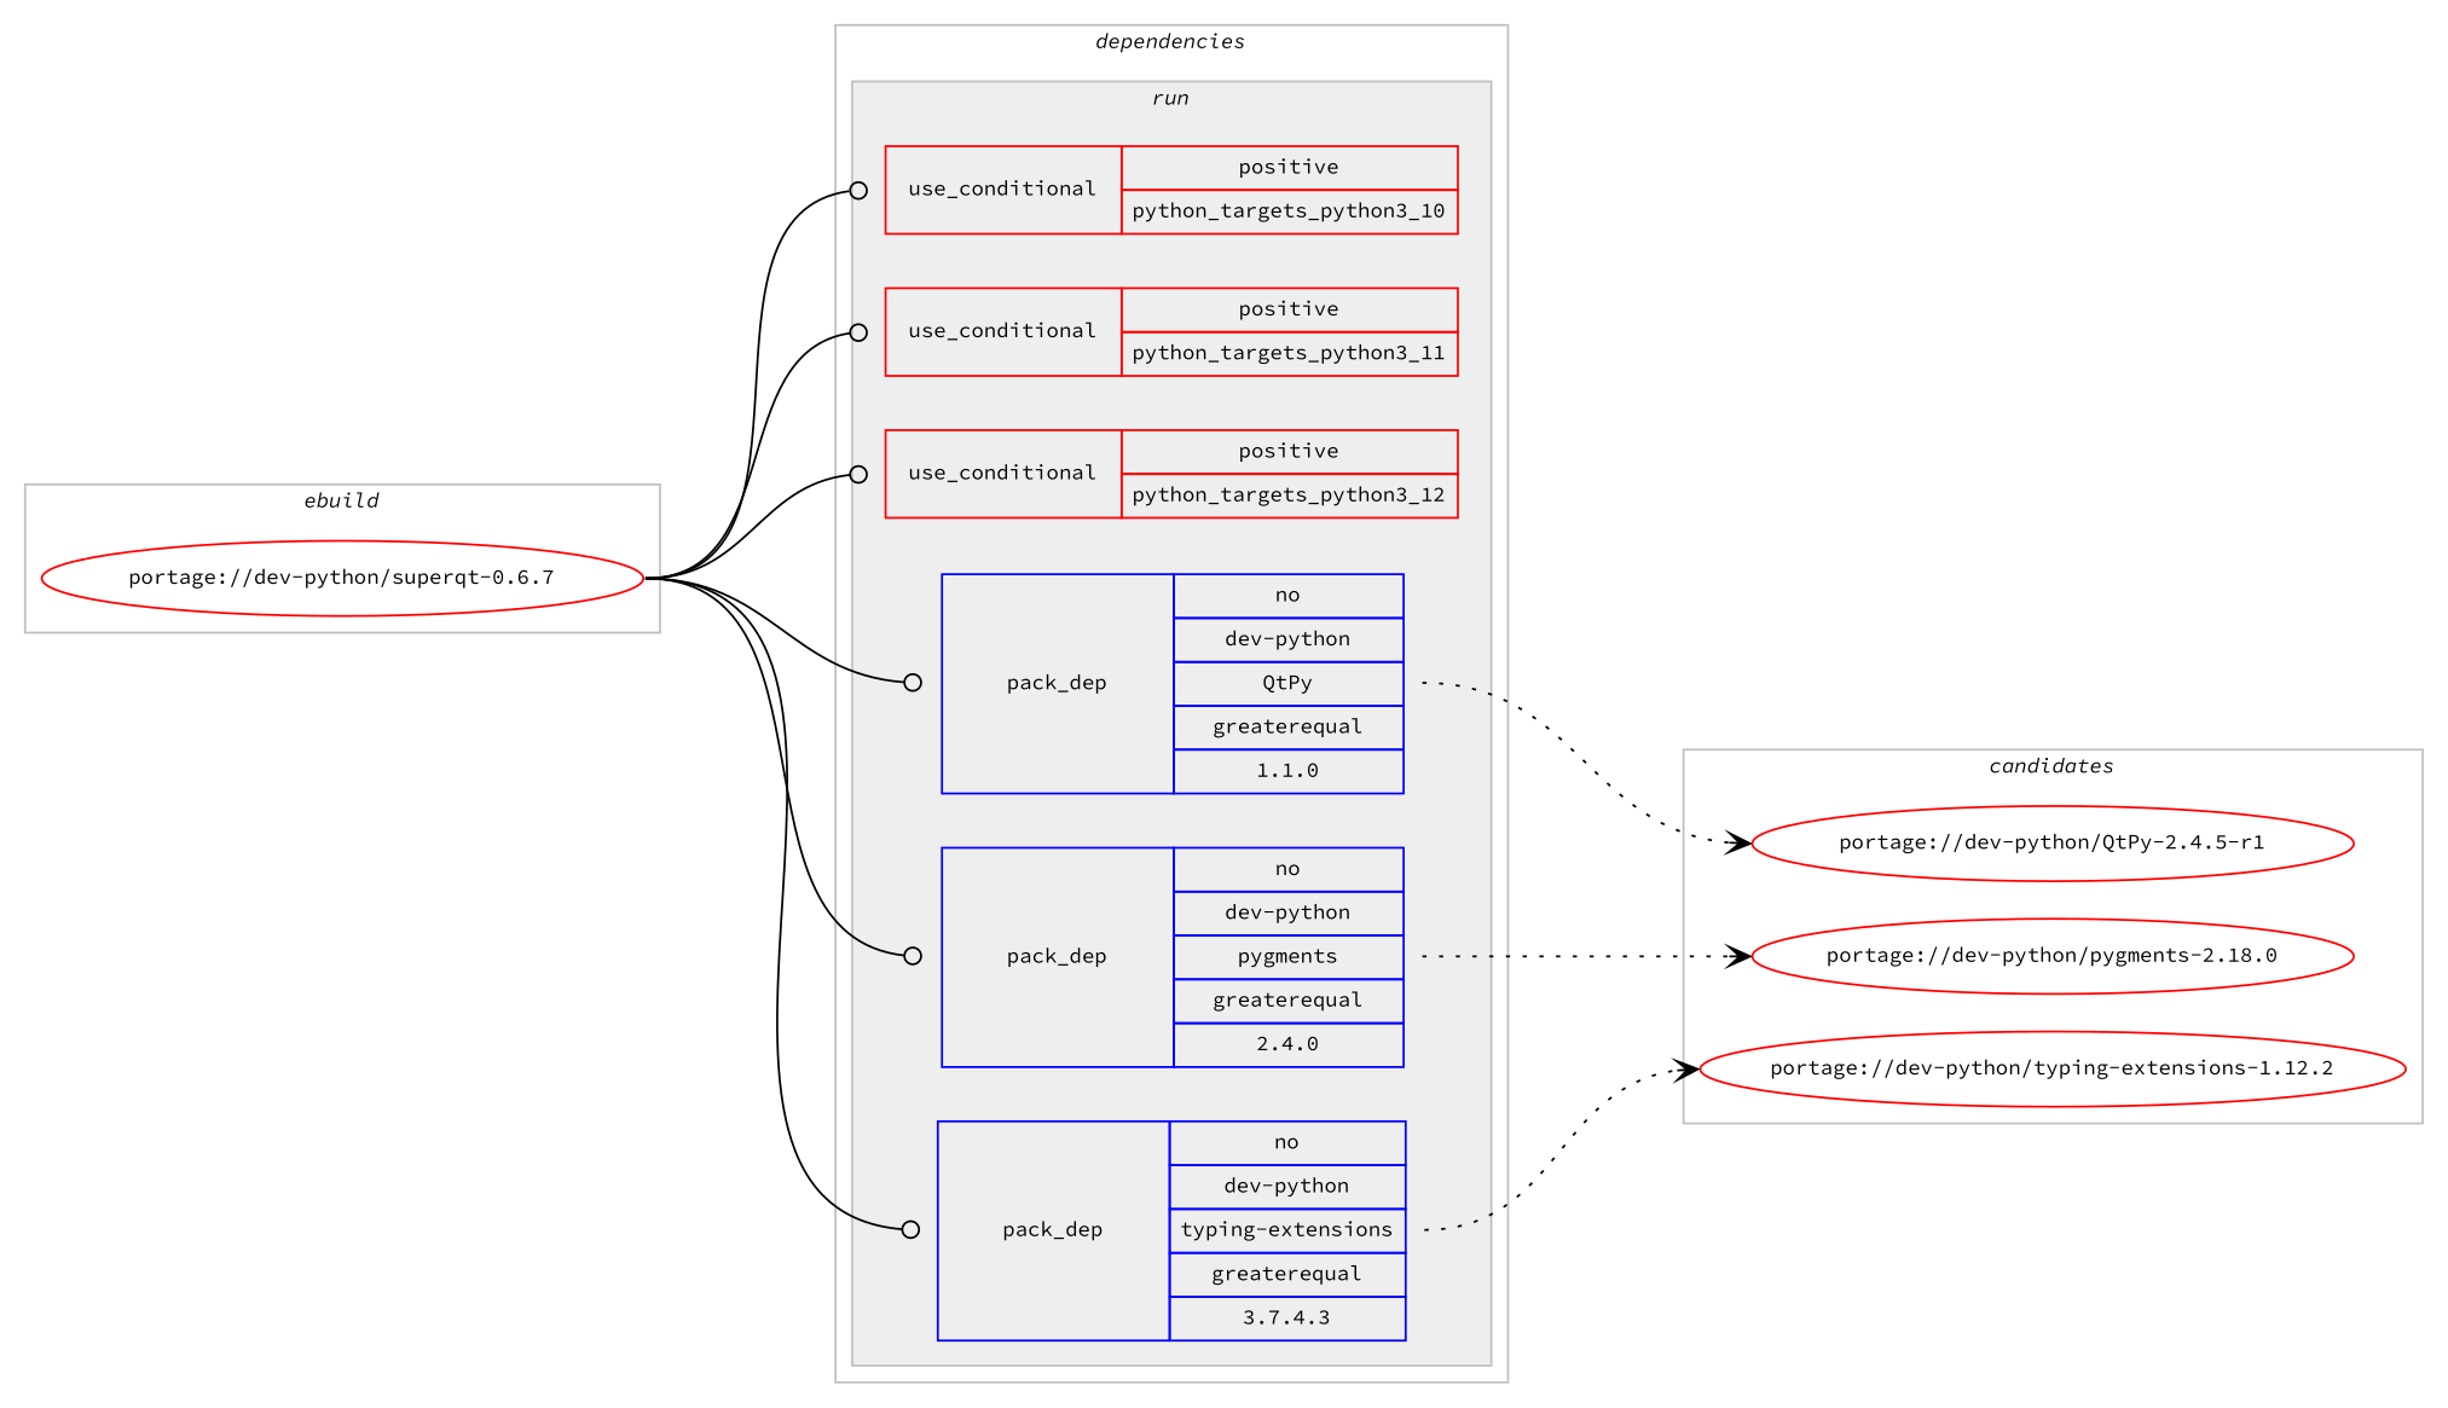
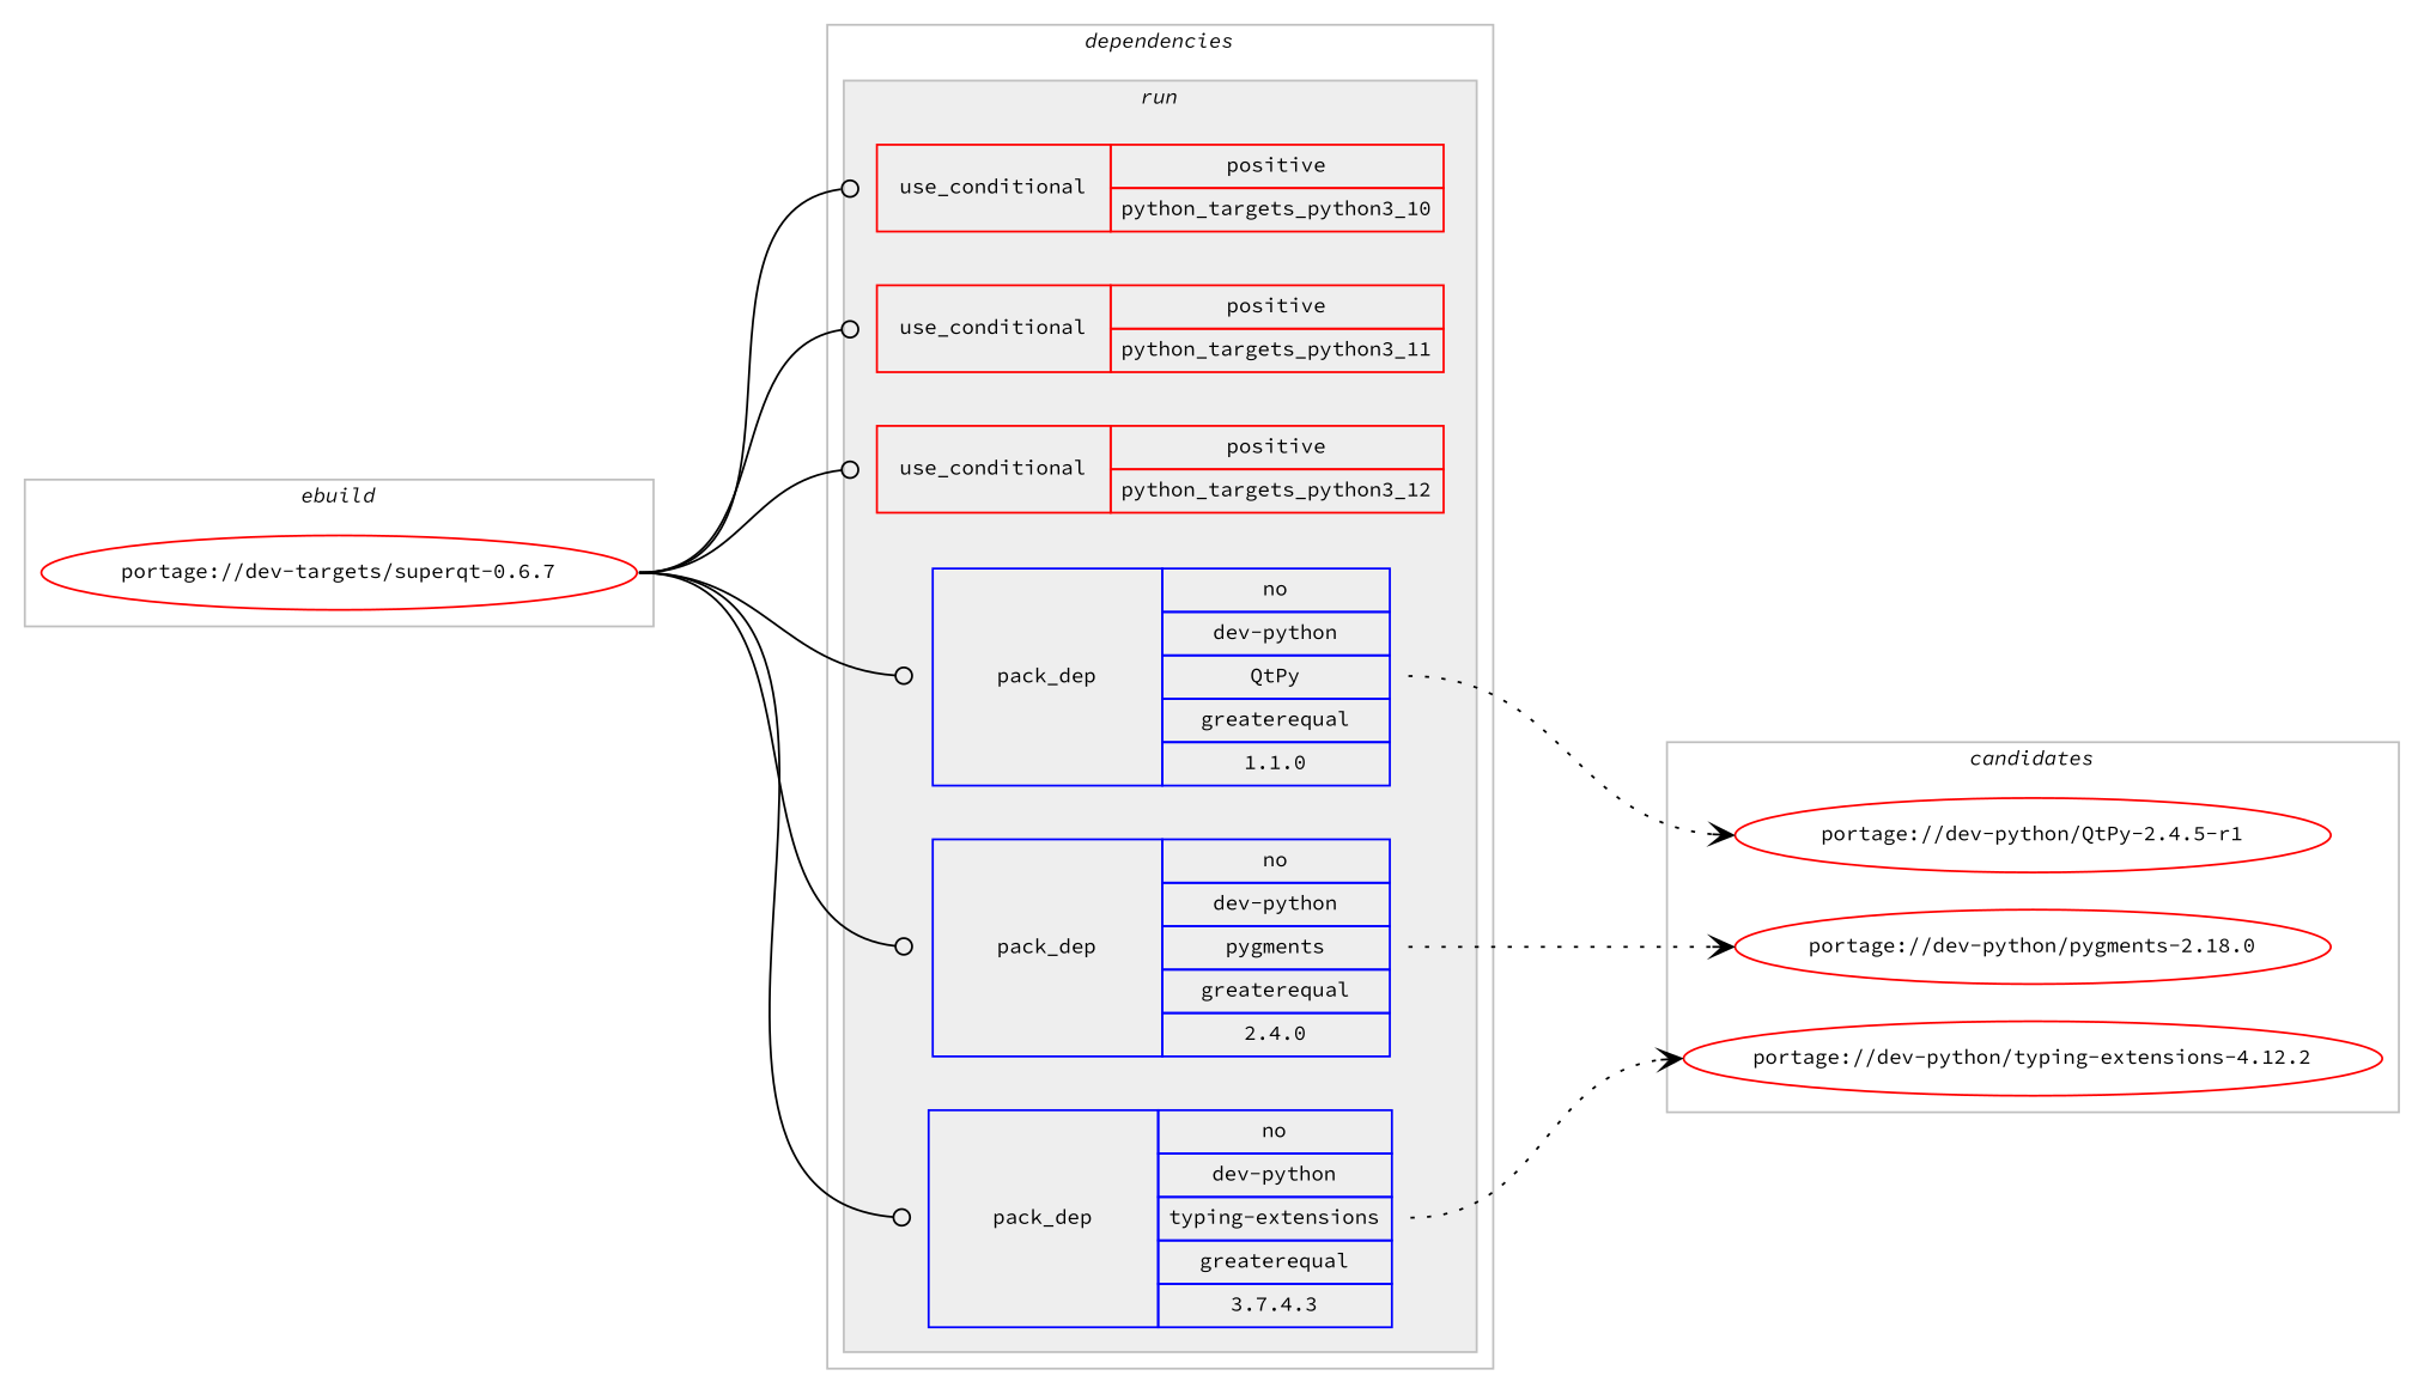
  digraph {
    compound=true
    concentrate=true
    fontname="Source Code Pro"
    fontsize=10
    newrank=true
    rankdir=LR
    ranksep=1.5
    node [color=red fontname="Source Code Pro" fontsize=10 shape=none]
    edge [arrowhead=odot fontname="Source Code Pro" headport=w style=solid tailport=e weight=20]
-   n1 [label="portage://dev-python/superqt-0.6.7" width=4 shape=""]
+   n1 [label="portage://dev-targets/superqt-0.6.7" width=4 shape=""]
    n2 [label=<<TABLE BORDER="0" CELLBORDER="1" CELLSPACING="0" CELLPADDING="4"><TR><TD ROWSPAN="3" CELLPADDING="10">use_conditional</TD></TR><TR><TD>positive</TD></TR><TR><TD>python_targets_python3_10</TD></TR></TABLE>>]
    n3 [label=<<TABLE BORDER="0" CELLBORDER="1" CELLSPACING="0" CELLPADDING="4"><TR><TD ROWSPAN="3" CELLPADDING="10">use_conditional</TD></TR><TR><TD>positive</TD></TR><TR><TD>python_targets_python3_11</TD></TR></TABLE>>]
    n4 [label=<<TABLE BORDER="0" CELLBORDER="1" CELLSPACING="0" CELLPADDING="4"><TR><TD ROWSPAN="3" CELLPADDING="10">use_conditional</TD></TR><TR><TD>positive</TD></TR><TR><TD>python_targets_python3_12</TD></TR></TABLE>>]
    n5 [color=blue label=<<TABLE BORDER="0" CELLBORDER="1" CELLSPACING="0" CELLPADDING="4" WIDTH="220"><TR><TD ROWSPAN="6" CELLPADDING="30">pack_dep</TD></TR><TR><TD WIDTH="110">no</TD></TR><TR><TD>dev-python</TD></TR><TR><TD>QtPy</TD></TR><TR><TD>greaterequal</TD></TR><TR><TD>1.1.0</TD></TR></TABLE>>]
    n6 [color=blue label=<<TABLE BORDER="0" CELLBORDER="1" CELLSPACING="0" CELLPADDING="4" WIDTH="220"><TR><TD ROWSPAN="6" CELLPADDING="30">pack_dep</TD></TR><TR><TD WIDTH="110">no</TD></TR><TR><TD>dev-python</TD></TR><TR><TD>pygments</TD></TR><TR><TD>greaterequal</TD></TR><TR><TD>2.4.0</TD></TR></TABLE>>]
    n7 [color=blue label=<<TABLE BORDER="0" CELLBORDER="1" CELLSPACING="0" CELLPADDING="4" WIDTH="220"><TR><TD ROWSPAN="6" CELLPADDING="30">pack_dep</TD></TR><TR><TD WIDTH="110">no</TD></TR><TR><TD>dev-python</TD></TR><TR><TD>typing-extensions</TD></TR><TR><TD>greaterequal</TD></TR><TR><TD>3.7.4.3</TD></TR></TABLE>>]
    n8 [label="portage://dev-python/QtPy-2.4.5-r1" width=4 shape=""]
    n9 [label="portage://dev-python/pygments-2.18.0" width=4 shape=""]
-   n10 [label="portage://dev-python/typing-extensions-1.12.2" width=4 shape=""]
+   n10 [label="portage://dev-python/typing-extensions-4.12.2" width=4 shape=""]
    subgraph cluster_1 {
      color=gray
      label=<<i>ebuild</i>>
      rank=same
      n1
    }
    subgraph cluster_2 {
      color=gray
      label=<<i>dependencies</i>>
      subgraph cluster_3 {
        color=gray
        fillcolor="#eeeeee"
        label=<<i>compile</i>>
        style=filled
      }
      subgraph cluster_4 {
        color=gray
        fillcolor="#eeeeee"
        label=<<i>compile and run</i>>
        style=filled
      }
      subgraph cluster_5 {
        color=gray
        fillcolor="#eeeeee"
        label=<<i>run</i>>
        style=filled
        subgraph sub_6 {
          color=gray
          fillcolor="#eeeeee"
          label=<<i>run</i>>
          style=filled
          n2
        }
        subgraph sub_7 {
          color=gray
          fillcolor="#eeeeee"
          label=<<i>run</i>>
          style=filled
          n3
        }
        subgraph sub_8 {
          color=gray
          fillcolor="#eeeeee"
          label=<<i>run</i>>
          style=filled
          n4
        }
        subgraph sub_9 {
          color=gray
          fillcolor="#eeeeee"
          label=<<i>run</i>>
          style=filled
          n5
        }
        subgraph sub_10 {
          color=gray
          fillcolor="#eeeeee"
          label=<<i>run</i>>
          style=filled
          n6
        }
        subgraph sub_11 {
          color=gray
          fillcolor="#eeeeee"
          label=<<i>run</i>>
          style=filled
          n7
        }
      }
    }
    subgraph cluster_12 {
      color=gray
      label=<<i>candidates</i>>
      rank=same
      subgraph sub_13 {
        color=black
        label=<<i>candidates</i>>
        nodesep=1
        rank=same
        n8
      }
      subgraph sub_14 {
        color=black
        label=<<i>candidates</i>>
        nodesep=1
        rank=same
        n9
      }
      subgraph sub_15 {
        color=black
        label=<<i>candidates</i>>
        nodesep=1
        rank=same
        n10
      }
    }
    n1 -> n2
    n1 -> n3
    n1 -> n4
    n1 -> n5
    n1 -> n6
    n1 -> n7
    n5 -> n8 [arrowhead=vee style=dotted weight=100]
    n6 -> n9 [arrowhead=vee style=dotted weight=100]
    n7 -> n10 [arrowhead=vee style=dotted weight=100]
  }
